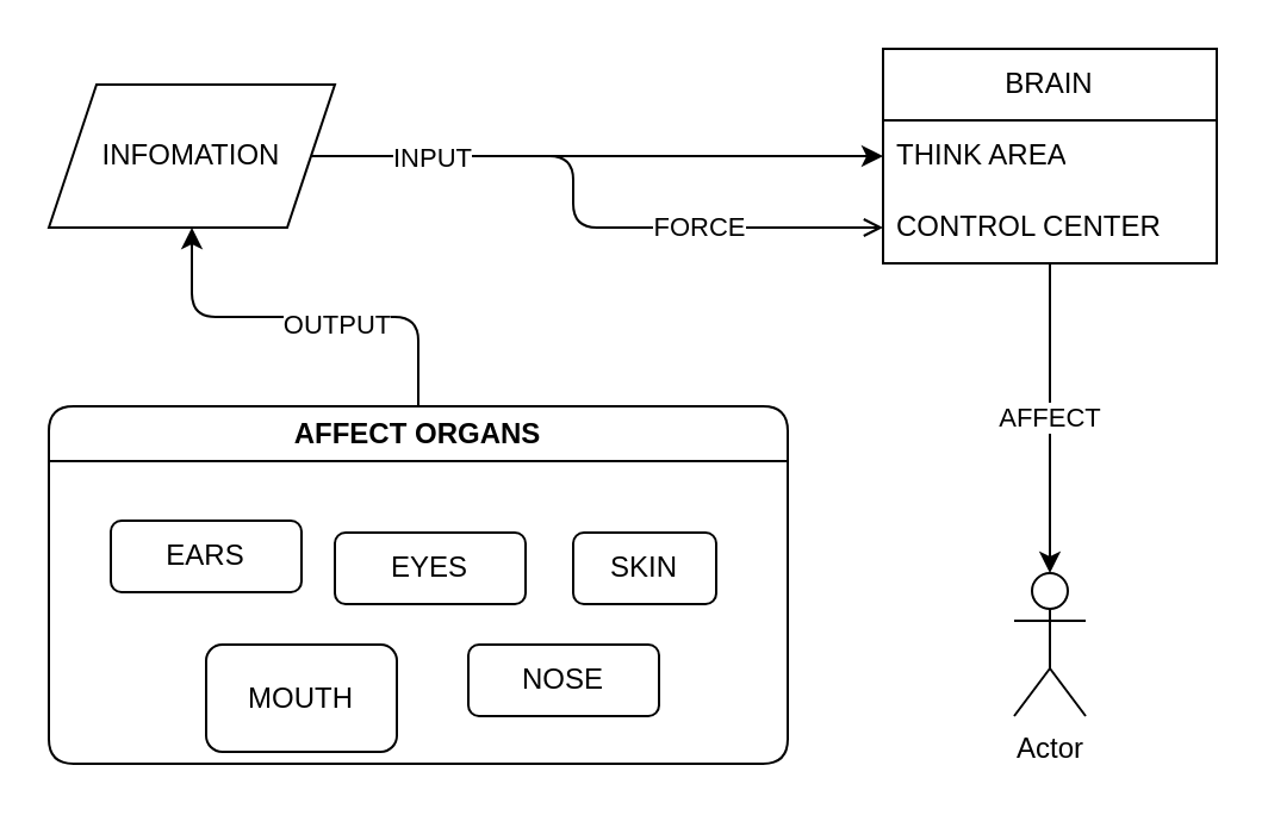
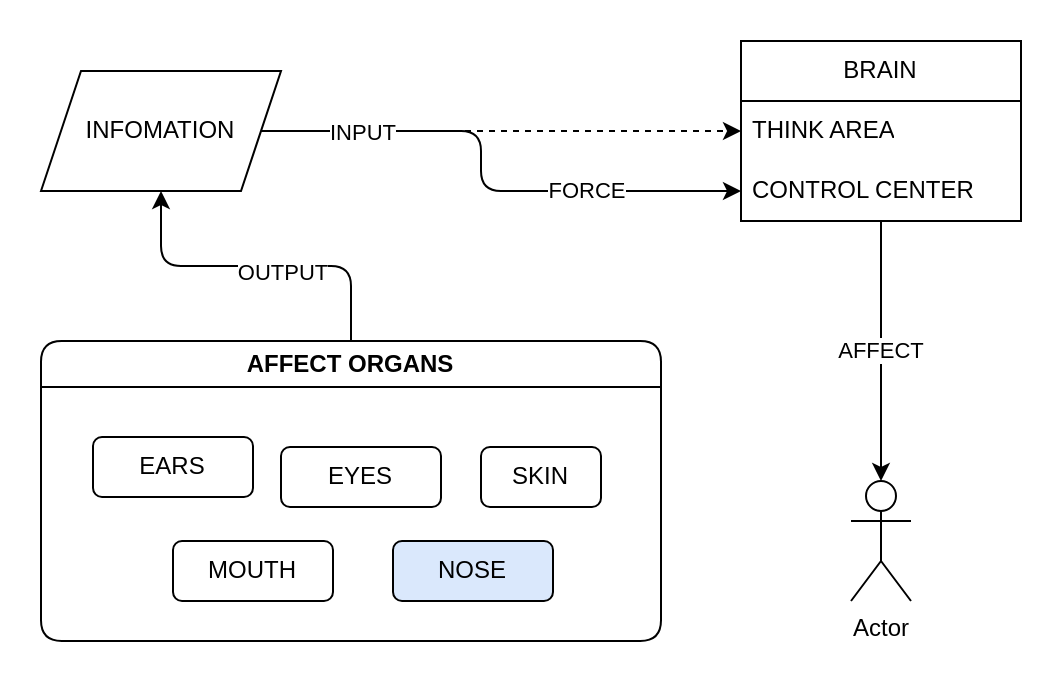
  <mxCell id="0" />
  <mxCell id="1" parent="0" />
  <mxCell id="2" value="AFFECT" style="edgeStyle=orthogonalEdgeStyle;html=1;" parent="1" source="3" target="6" edge="1"><mxGeometry relative="1" as="geometry" /></mxCell>
  <mxCell id="3" value="BRAIN" style="swimlane;fontStyle=0;childLayout=stackLayout;horizontal=1;startSize=30;horizontalStack=0;resizeParent=1;resizeParentMax=0;resizeLast=0;collapsible=1;marginBottom=0;whiteSpace=wrap;html=1;" parent="1" vertex="1"><mxGeometry x="370" y="20" width="140" height="90" as="geometry"><mxRectangle x="600" y="450" width="80" height="30" as="alternateBounds" /></mxGeometry></mxCell>
  <mxCell id="4" value="THINK AREA" style="text;strokeColor=none;fillColor=none;align=left;verticalAlign=middle;spacingLeft=4;spacingRight=4;overflow=hidden;points=[[0,0.5],[1,0.5]];portConstraint=eastwest;rotatable=0;whiteSpace=wrap;html=1;" parent="3" vertex="1"><mxGeometry y="30" width="140" height="30" as="geometry" /></mxCell>
  <mxCell id="5" value="CONTROL CENTER" style="text;strokeColor=none;fillColor=none;align=left;verticalAlign=middle;spacingLeft=4;spacingRight=4;overflow=hidden;points=[[0,0.5],[1,0.5]];portConstraint=eastwest;rotatable=0;whiteSpace=wrap;html=1;" parent="3" vertex="1"><mxGeometry y="60" width="140" height="30" as="geometry" /></mxCell>
  <mxCell id="6" value="Actor" style="shape=umlActor;verticalLabelPosition=bottom;verticalAlign=top;html=1;outlineConnect=0;" parent="1" vertex="1"><mxGeometry x="425" y="240" width="30" height="60" as="geometry" /></mxCell>
- <mxCell id="7" style="edgeStyle=none;html=1;exitX=1;exitY=0.5;exitDx=0;exitDy=0;entryX=0;entryY=0.5;entryDx=0;entryDy=0;" parent="1" source="10" target="4" edge="1"><mxGeometry relative="1" as="geometry" /></mxCell>
- <mxCell id="8" value="FORCE" style="edgeStyle=orthogonalEdgeStyle;html=1;exitX=1;exitY=0.5;exitDx=0;exitDy=0;entryX=0;entryY=0.5;entryDx=0;entryDy=0;endArrow=open;" parent="1" source="10" target="5" edge="1"><mxGeometry x="0.429" relative="1" as="geometry"><Array as="points"><mxPoint x="240" y="65" /><mxPoint x="240" y="95" /></Array><mxPoint as="offset" /></mxGeometry></mxCell>
+ <mxCell id="7" style="edgeStyle=none;html=1;exitX=1;exitY=0.5;exitDx=0;exitDy=0;entryX=0;entryY=0.5;entryDx=0;entryDy=0;dashed=1;" parent="1" source="10" target="4" edge="1"><mxGeometry relative="1" as="geometry" /></mxCell>
+ <mxCell id="8" value="FORCE" style="edgeStyle=orthogonalEdgeStyle;html=1;exitX=1;exitY=0.5;exitDx=0;exitDy=0;entryX=0;entryY=0.5;entryDx=0;entryDy=0;" parent="1" source="10" target="5" edge="1"><mxGeometry x="0.429" relative="1" as="geometry"><Array as="points"><mxPoint x="240" y="65" /><mxPoint x="240" y="95" /></Array><mxPoint as="offset" /></mxGeometry></mxCell>
  <mxCell id="9" value="INPUT" style="edgeLabel;html=1;align=center;verticalAlign=middle;resizable=0;points=[];" parent="8" vertex="1" connectable="0"><mxGeometry x="-0.459" relative="1" as="geometry"><mxPoint x="-23" as="offset" /></mxGeometry></mxCell>
  <mxCell id="10" value="INFOMATION" style="shape=parallelogram;perimeter=parallelogramPerimeter;whiteSpace=wrap;html=1;fixedSize=1;" parent="1" vertex="1"><mxGeometry x="20" y="35" width="120" height="60" as="geometry" /></mxCell>
  <mxCell id="11" style="edgeStyle=orthogonalEdgeStyle;html=1;exitX=0.5;exitY=0;exitDx=0;exitDy=0;entryX=0.5;entryY=1;entryDx=0;entryDy=0;" parent="1" source="13" target="10" edge="1"><mxGeometry relative="1" as="geometry" /></mxCell>
  <mxCell id="12" value="OUTPUT" style="edgeLabel;html=1;align=center;verticalAlign=middle;resizable=0;points=[];" parent="11" vertex="1" connectable="0"><mxGeometry x="-0.144" y="3" relative="1" as="geometry"><mxPoint x="1" as="offset" /></mxGeometry></mxCell>
  <mxCell id="13" value="AFFECT ORGANS" style="swimlane;whiteSpace=wrap;html=1;rounded=1;" parent="1" vertex="1"><mxGeometry x="20" y="170" width="310" height="150" as="geometry" /></mxCell>
- <mxCell id="14" value="MOUTH" style="rounded=1;whiteSpace=wrap;html=1;" parent="13" vertex="1"><mxGeometry x="66" y="100" width="80" height="45" as="geometry" /></mxCell>
+ <mxCell id="14" value="MOUTH" style="rounded=1;whiteSpace=wrap;html=1;" parent="13" vertex="1"><mxGeometry x="66" y="100" width="80" height="30" as="geometry" /></mxCell>
  <mxCell id="15" value="EARS" style="rounded=1;whiteSpace=wrap;html=1;" parent="13" vertex="1"><mxGeometry x="26" y="48" width="80" height="30" as="geometry" /></mxCell>
- <mxCell id="16" value="NOSE" style="rounded=1;whiteSpace=wrap;html=1;" parent="13" vertex="1"><mxGeometry x="176" y="100" width="80" height="30" as="geometry" /></mxCell>
+ <mxCell id="16" value="NOSE" style="rounded=1;whiteSpace=wrap;html=1;fillColor=#dae8fc;" parent="13" vertex="1"><mxGeometry x="176" y="100" width="80" height="30" as="geometry" /></mxCell>
  <mxCell id="17" value="EYES" style="rounded=1;whiteSpace=wrap;html=1;" parent="13" vertex="1"><mxGeometry x="120" y="53" width="80" height="30" as="geometry" /></mxCell>
  <mxCell id="18" value="SKIN" style="rounded=1;whiteSpace=wrap;html=1;" parent="13" vertex="1"><mxGeometry x="220" y="53" width="60" height="30" as="geometry" /></mxCell>
